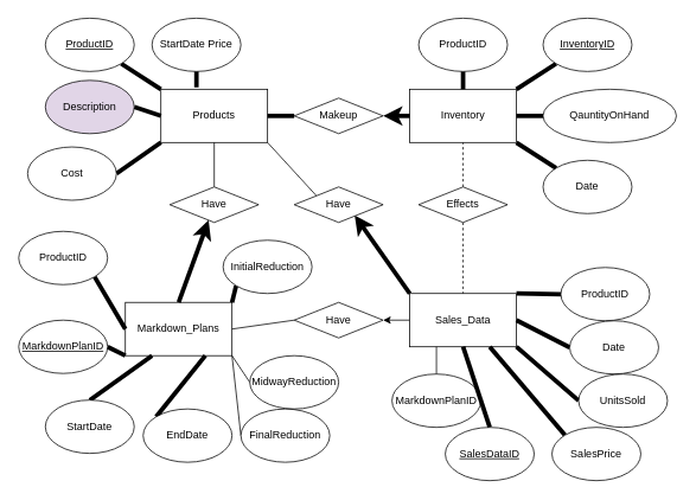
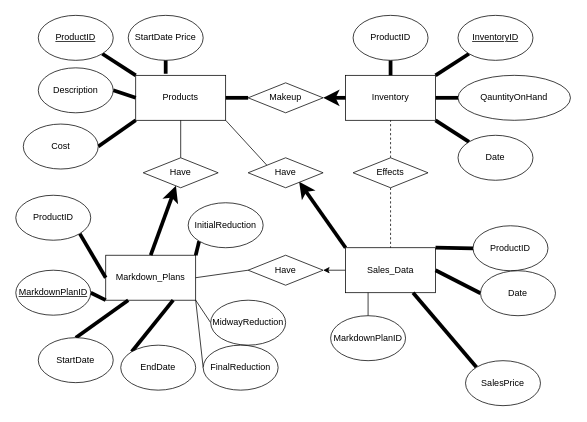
  <mxCell id="0" />
  <mxCell id="1" parent="0" />
  <mxCell id="2" value="Products" style="rounded=0;whiteSpace=wrap;html=1;" vertex="1" parent="1"><mxGeometry x="180" y="100" width="120" height="60" as="geometry" /></mxCell>
  <mxCell id="3" value="Inventory" style="rounded=0;whiteSpace=wrap;html=1;" vertex="1" parent="1"><mxGeometry x="460" y="100" width="120" height="60" as="geometry" /></mxCell>
  <mxCell id="4" value="Markdown_Plans" style="rounded=0;whiteSpace=wrap;html=1;" vertex="1" parent="1"><mxGeometry y="340" width="120" height="60" as="geometry" x="140" /></mxCell>
  <mxCell id="5" style="edgeStyle=none;html=1;exitX=0;exitY=0;exitDx=0;exitDy=0;entryX=0.68;entryY=0.8;entryDx=0;entryDy=0;entryPerimeter=0;strokeWidth=5;endArrow=classic;endFill=1;startArrow=none;startFill=0;" edge="1" parent="1" source="7" target="57"><mxGeometry relative="1" as="geometry" /></mxCell>
  <mxCell id="6" style="edgeStyle=none;html=1;exitX=0;exitY=0.5;exitDx=0;exitDy=0;entryX=1;entryY=0.5;entryDx=0;entryDy=0;strokeWidth=1;startArrow=none;startFill=0;endArrow=classic;endFill=1;" edge="1" parent="1" source="7" target="62"><mxGeometry relative="1" as="geometry"><mxPoint x="420" y="400.7" as="targetPoint" /></mxGeometry></mxCell>
  <mxCell id="7" value="Sales_Data" style="rounded=0;whiteSpace=wrap;html=1;strokeWidth=1;" vertex="1" parent="1"><mxGeometry x="460" y="330" width="120" height="60" as="geometry" /></mxCell>
  <mxCell id="8" style="edgeStyle=none;html=1;exitX=1;exitY=1;exitDx=0;exitDy=0;entryX=0;entryY=0;entryDx=0;entryDy=0;endArrow=none;endFill=0;strokeWidth=5;" edge="1" parent="1" source="9" target="2"><mxGeometry relative="1" as="geometry" /></mxCell>
  <mxCell id="9" value="&lt;u&gt;ProductID&lt;/u&gt;" style="ellipse;whiteSpace=wrap;html=1;" vertex="1" parent="1"><mxGeometry x="50" width="100" height="60" as="geometry" y="20" /></mxCell>
  <mxCell id="10" style="edgeStyle=none;html=1;exitX=1;exitY=0.5;exitDx=0;exitDy=0;entryX=0;entryY=0.5;entryDx=0;entryDy=0;endArrow=none;endFill=0;strokeWidth=5;" edge="1" parent="1" source="11" target="2"><mxGeometry relative="1" as="geometry" /></mxCell>
- <mxCell id="11" value="Description" style="ellipse;whiteSpace=wrap;html=1;fillColor=#e1d5e7;" vertex="1" parent="1"><mxGeometry x="50" y="90" width="100" height="60" as="geometry" /></mxCell>
+ <mxCell id="11" value="Description" style="ellipse;whiteSpace=wrap;html=1;" vertex="1" parent="1"><mxGeometry x="50" y="90" width="100" height="60" as="geometry" /></mxCell>
  <mxCell id="12" style="edgeStyle=none;html=1;exitX=1;exitY=0.5;exitDx=0;exitDy=0;entryX=0;entryY=1;entryDx=0;entryDy=0;endArrow=none;endFill=0;strokeWidth=5;" edge="1" parent="1" source="13" target="2"><mxGeometry relative="1" as="geometry" /></mxCell>
  <mxCell id="13" value="Cost" style="ellipse;whiteSpace=wrap;html=1;" vertex="1" parent="1"><mxGeometry x="30" y="165" width="100" height="60" as="geometry" /></mxCell>
  <mxCell id="14" style="edgeStyle=none;html=1;exitX=0.5;exitY=1;exitDx=0;exitDy=0;entryX=0.333;entryY=-0.033;entryDx=0;entryDy=0;entryPerimeter=0;endArrow=none;endFill=0;strokeWidth=5;" edge="1" parent="1" source="15" target="2"><mxGeometry relative="1" as="geometry" /></mxCell>
  <mxCell id="15" value="StartDate Price" style="ellipse;whiteSpace=wrap;html=1;" vertex="1" parent="1"><mxGeometry x="170" width="100" height="60" as="geometry" y="20" /></mxCell>
  <mxCell id="16" style="edgeStyle=none;html=1;exitX=1;exitY=1;exitDx=0;exitDy=0;entryX=0;entryY=0.5;entryDx=0;entryDy=0;endArrow=none;endFill=0;strokeWidth=5;" edge="1" parent="1" source="17" target="4"><mxGeometry relative="1" as="geometry"><mxPoint x="120" y="320" as="sourcePoint" /></mxGeometry></mxCell>
  <mxCell id="17" value="ProductID" style="ellipse;whiteSpace=wrap;html=1;" vertex="1" parent="1"><mxGeometry x="20" y="260" width="100" height="60" as="geometry" /></mxCell>
  <mxCell id="18" style="edgeStyle=none;html=1;exitX=1;exitY=0.5;exitDx=0;exitDy=0;entryX=0;entryY=1;entryDx=0;entryDy=0;endArrow=none;endFill=0;strokeWidth=5;" edge="1" parent="1" source="19" target="4"><mxGeometry relative="1" as="geometry" /></mxCell>
  <mxCell id="19" value="&lt;u&gt;MarkdownPlanID&lt;/u&gt;" style="ellipse;whiteSpace=wrap;html=1;" vertex="1" parent="1"><mxGeometry x="20" y="360" width="100" height="60" as="geometry" /></mxCell>
  <mxCell id="20" style="edgeStyle=none;html=1;exitX=0.5;exitY=0;exitDx=0;exitDy=0;entryX=0.25;entryY=1;entryDx=0;entryDy=0;endArrow=none;endFill=0;strokeWidth=5;" edge="1" parent="1" source="21" target="4"><mxGeometry relative="1" as="geometry" /></mxCell>
  <mxCell id="21" value="StartDate" style="ellipse;whiteSpace=wrap;html=1;" vertex="1" parent="1"><mxGeometry x="50" y="450" width="100" height="60" as="geometry" /></mxCell>
  <mxCell id="22" style="edgeStyle=none;html=1;exitX=0.5;exitY=1;exitDx=0;exitDy=0;entryX=0.5;entryY=0;entryDx=0;entryDy=0;endArrow=none;endFill=0;strokeWidth=5;" edge="1" parent="1" source="23" target="3"><mxGeometry relative="1" as="geometry" /></mxCell>
  <mxCell id="23" value="ProductID" style="ellipse;whiteSpace=wrap;html=1;" vertex="1" parent="1"><mxGeometry x="470" width="100" height="60" as="geometry" y="20" /></mxCell>
  <mxCell id="24" style="edgeStyle=none;html=1;exitX=0;exitY=1;exitDx=0;exitDy=0;entryX=1;entryY=0;entryDx=0;entryDy=0;endArrow=none;endFill=0;strokeWidth=5;" edge="1" parent="1" source="25" target="3"><mxGeometry relative="1" as="geometry" /></mxCell>
  <mxCell id="25" value="&lt;u&gt;InventoryID&lt;/u&gt;" style="ellipse;whiteSpace=wrap;html=1;" vertex="1" parent="1"><mxGeometry x="610" width="100" height="60" as="geometry" y="20" /></mxCell>
  <mxCell id="26" style="edgeStyle=none;html=1;exitX=0;exitY=0.5;exitDx=0;exitDy=0;entryX=1;entryY=0.5;entryDx=0;entryDy=0;endArrow=none;endFill=0;strokeWidth=5;" edge="1" parent="1" source="27" target="3"><mxGeometry relative="1" as="geometry" /></mxCell>
  <mxCell id="27" value="QauntityOnHand" style="ellipse;whiteSpace=wrap;html=1;" vertex="1" parent="1"><mxGeometry x="610" y="100" width="150" height="60" as="geometry" /></mxCell>
  <mxCell id="28" style="edgeStyle=none;html=1;exitX=0;exitY=0;exitDx=0;exitDy=0;entryX=1;entryY=1;entryDx=0;entryDy=0;endArrow=none;endFill=0;strokeWidth=5;" edge="1" parent="1" source="29" target="3"><mxGeometry relative="1" as="geometry" /></mxCell>
  <mxCell id="29" value="Date" style="ellipse;whiteSpace=wrap;html=1;" vertex="1" parent="1"><mxGeometry x="610" y="180" width="100" height="60" as="geometry" /></mxCell>
  <mxCell id="30" style="edgeStyle=none;html=1;exitX=0.5;exitY=0;exitDx=0;exitDy=0;entryX=0.25;entryY=1;entryDx=0;entryDy=0;endArrow=none;endFill=0;" edge="1" parent="1" source="31" target="7"><mxGeometry relative="1" as="geometry" /></mxCell>
  <mxCell id="31" value="MarkdownPlanID" style="ellipse;whiteSpace=wrap;html=1;" vertex="1" parent="1"><mxGeometry x="440" y="420.7" width="100" height="60" as="geometry" /></mxCell>
- <mxCell id="32" style="edgeStyle=none;html=1;exitX=0.5;exitY=0;exitDx=0;exitDy=0;entryX=0.5;entryY=1;entryDx=0;entryDy=0;endArrow=none;endFill=0;strokeWidth=5;" edge="1" parent="1" source="33" target="7"><mxGeometry relative="1" as="geometry" /></mxCell>
- <mxCell id="33" value="&lt;u&gt;SalesDataID&lt;/u&gt;" style="ellipse;whiteSpace=wrap;html=1;" vertex="1" parent="1"><mxGeometry x="500" y="480.7" width="100" height="60" as="geometry" /></mxCell>
  <mxCell id="34" style="edgeStyle=none;html=1;exitX=0;exitY=0.5;exitDx=0;exitDy=0;entryX=1;entryY=0;entryDx=0;entryDy=0;endArrow=none;endFill=0;strokeWidth=5;" edge="1" parent="1" source="35" target="7"><mxGeometry relative="1" as="geometry" /></mxCell>
  <mxCell id="35" value="ProductID" style="ellipse;whiteSpace=wrap;html=1;" vertex="1" parent="1"><mxGeometry x="630" y="300.7" width="100" height="60" as="geometry" /></mxCell>
  <mxCell id="36" style="edgeStyle=none;html=1;exitX=0;exitY=0;exitDx=0;exitDy=0;entryX=0.75;entryY=1;entryDx=0;entryDy=0;endArrow=none;endFill=0;strokeWidth=5;" edge="1" parent="1" source="37" target="4"><mxGeometry relative="1" as="geometry" /></mxCell>
  <mxCell id="37" value="EndDate" style="ellipse;whiteSpace=wrap;html=1;" vertex="1" parent="1"><mxGeometry x="160" y="460" width="100" height="60" as="geometry" /></mxCell>
  <mxCell id="38" style="edgeStyle=none;html=1;exitX=0;exitY=1;exitDx=0;exitDy=0;entryX=1;entryY=0;entryDx=0;entryDy=0;endArrow=none;endFill=0;strokeWidth=5;" edge="1" parent="1" source="39" target="4"><mxGeometry relative="1" as="geometry"><mxPoint x="270" y="330" as="sourcePoint" /></mxGeometry></mxCell>
  <mxCell id="39" value="InitialReduction" style="ellipse;whiteSpace=wrap;html=1;" vertex="1" parent="1"><mxGeometry x="250" y="270" width="100" height="60" as="geometry" /></mxCell>
  <mxCell id="40" style="edgeStyle=none;html=1;exitX=0;exitY=0.5;exitDx=0;exitDy=0;entryX=1;entryY=1;entryDx=0;entryDy=0;endArrow=none;endFill=0;" edge="1" parent="1" source="41" target="4"><mxGeometry relative="1" as="geometry" /></mxCell>
  <mxCell id="41" value="MidwayReduction" style="ellipse;whiteSpace=wrap;html=1;" vertex="1" parent="1"><mxGeometry x="280" y="400" width="100" height="60" as="geometry" /></mxCell>
  <mxCell id="42" style="edgeStyle=none;html=1;exitX=0;exitY=0.5;exitDx=0;exitDy=0;entryX=1;entryY=1;entryDx=0;entryDy=0;endArrow=none;endFill=0;" edge="1" parent="1" source="43" target="4"><mxGeometry relative="1" as="geometry" /></mxCell>
  <mxCell id="43" value="FinalReduction" style="ellipse;whiteSpace=wrap;html=1;" vertex="1" parent="1"><mxGeometry x="270" y="460" width="100" height="60" as="geometry" /></mxCell>
  <mxCell id="44" style="edgeStyle=none;html=1;exitX=0;exitY=0.5;exitDx=0;exitDy=0;entryX=1;entryY=0.5;entryDx=0;entryDy=0;endArrow=none;endFill=0;strokeWidth=5;" edge="1" parent="1" source="45" target="7"><mxGeometry relative="1" as="geometry" /></mxCell>
  <mxCell id="45" value="Date" style="ellipse;whiteSpace=wrap;html=1;" vertex="1" parent="1"><mxGeometry x="640" y="360.7" width="100" height="60" as="geometry" /></mxCell>
- <mxCell id="46" style="edgeStyle=none;html=1;exitX=0;exitY=0.5;exitDx=0;exitDy=0;entryX=1;entryY=1;entryDx=0;entryDy=0;endArrow=none;endFill=0;strokeWidth=5;" edge="1" parent="1" source="47" target="7"><mxGeometry relative="1" as="geometry" /></mxCell>
- <mxCell id="47" value="UnitsSold" style="ellipse;whiteSpace=wrap;html=1;" vertex="1" parent="1"><mxGeometry x="650" y="420.7" width="100" height="60" as="geometry" /></mxCell>
  <mxCell id="48" style="edgeStyle=none;html=1;exitX=0;exitY=0;exitDx=0;exitDy=0;entryX=0.75;entryY=1;entryDx=0;entryDy=0;endArrow=none;endFill=0;strokeWidth=5;" edge="1" parent="1" source="49" target="7"><mxGeometry relative="1" as="geometry" /></mxCell>
  <mxCell id="49" value="SalesPrice" style="ellipse;whiteSpace=wrap;html=1;" vertex="1" parent="1"><mxGeometry x="620" y="480.7" width="100" height="60" as="geometry" /></mxCell>
  <mxCell id="50" value="" style="edgeStyle=none;html=1;strokeWidth=5;endArrow=none;endFill=0;startArrow=classic;startFill=1;" edge="1" parent="1" source="52" target="3"><mxGeometry relative="1" as="geometry" /></mxCell>
  <mxCell id="51" value="" style="edgeStyle=none;html=1;strokeWidth=5;endArrow=none;endFill=0;" edge="1" parent="1" source="52" target="2"><mxGeometry relative="1" as="geometry" /></mxCell>
  <mxCell id="52" value="Makeup" style="rhombus;whiteSpace=wrap;html=1;" vertex="1" parent="1"><mxGeometry x="330" y="110" width="100" height="40" as="geometry" /></mxCell>
  <mxCell id="53" value="" style="edgeStyle=none;html=1;strokeWidth=5;endArrow=none;endFill=0;startArrow=classic;startFill=1;entryX=0.5;entryY=0;entryDx=0;entryDy=0;" edge="1" parent="1" source="55" target="4"><mxGeometry relative="1" as="geometry"><mxPoint x="240" y="300" as="targetPoint" /></mxGeometry></mxCell>
  <mxCell id="54" style="edgeStyle=none;html=1;exitX=0.5;exitY=0;exitDx=0;exitDy=0;entryX=0.5;entryY=1;entryDx=0;entryDy=0;strokeWidth=1;endArrow=none;endFill=0;" edge="1" parent="1" source="55" target="2"><mxGeometry relative="1" as="geometry" /></mxCell>
  <mxCell id="55" value="Have" style="rhombus;whiteSpace=wrap;html=1;" vertex="1" parent="1"><mxGeometry x="190" y="210" width="100" height="40" as="geometry" /></mxCell>
  <mxCell id="56" style="edgeStyle=none;html=1;exitX=0;exitY=0;exitDx=0;exitDy=0;entryX=1;entryY=1;entryDx=0;entryDy=0;strokeWidth=1;endArrow=none;endFill=0;" edge="1" parent="1" source="57" target="2"><mxGeometry relative="1" as="geometry" /></mxCell>
  <mxCell id="57" value="Have" style="rhombus;whiteSpace=wrap;html=1;" vertex="1" parent="1"><mxGeometry x="330" y="210" width="100" height="40" as="geometry" /></mxCell>
  <mxCell id="58" value="" style="edgeStyle=none;html=1;strokeWidth=1;endArrow=none;endFill=0;dashed=1;" edge="1" parent="1" source="60" target="3"><mxGeometry relative="1" as="geometry" /></mxCell>
  <mxCell id="59" value="" style="edgeStyle=none;html=1;strokeWidth=1;endArrow=none;endFill=0;dashed=1;exitX=0.5;exitY=1;exitDx=0;exitDy=0;" edge="1" parent="1" source="60" target="7"><mxGeometry relative="1" as="geometry"><mxPoint x="541.754" y="289.998" as="sourcePoint" /></mxGeometry></mxCell>
  <mxCell id="60" value="Effects" style="rhombus;whiteSpace=wrap;html=1;" vertex="1" parent="1"><mxGeometry x="470" y="210" width="100" height="40" as="geometry" /></mxCell>
  <mxCell id="61" style="edgeStyle=none;html=1;exitX=0;exitY=0.5;exitDx=0;exitDy=0;entryX=1;entryY=0.5;entryDx=0;entryDy=0;strokeWidth=1;startArrow=none;startFill=0;endArrow=none;endFill=0;" edge="1" parent="1" source="62" target="4"><mxGeometry relative="1" as="geometry" /></mxCell>
  <mxCell id="62" value="Have" style="rhombus;whiteSpace=wrap;html=1;" vertex="1" parent="1"><mxGeometry x="330" y="340" width="100" height="40" as="geometry" /></mxCell>
